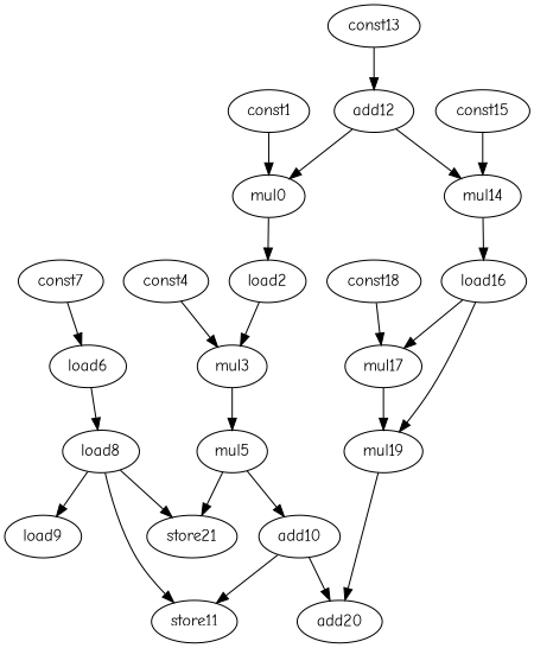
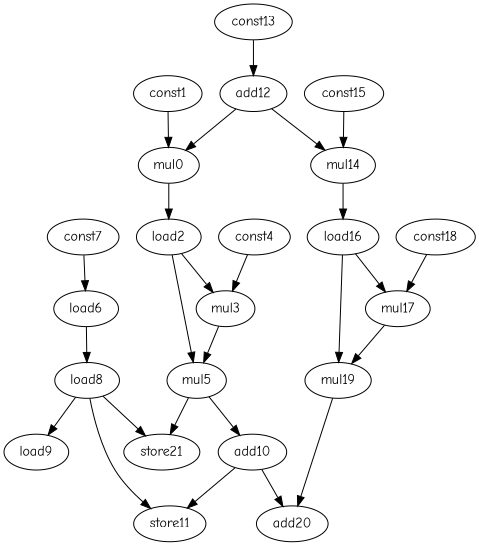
  digraph {
    fontname="Comic Neue"
    node [fontname="Comic Neue" opcode=mul]
    edge [fontname="Comic Neue" operand=0]
    load2 [opcode=load]
    mul0
    mul3
    mul5
    const1 [opcode=const]
    add10 [opcode=add]
    store21 [opcode=store]
    const4 [opcode=const]
    store11 [opcode=store]
    add20 [opcode=add]
    load6 [opcode=load]
    load8 [opcode=load]
    load9 [opcode=load]
    const7 [opcode=const]
    add12 [opcode=add]
    mul14
    load16 [opcode=load]
    const13 [opcode=const]
    mul17
    mul19
    const15 [opcode=const]
    const18 [opcode=const]
    load2 -> mul3
+   load2 -> mul5 [operand=1]
    mul0 -> load2
    mul3 -> mul5
    mul5 -> add10 [operand=1]
    mul5 -> store21
    const1 -> mul0
    add10 -> store11
    add10 -> add20 [operand=1]
    const4 -> mul3 [operand=1]
    load6 -> load8
    load8 -> store21 [operand=1]
    load8 -> store11 [operand=1]
    load8 -> load9
    const7 -> load6
    add12 -> mul0 [operand=1]
    add12 -> mul14 [operand=1]
    mul14 -> load16
    load16 -> mul17
    load16 -> mul19 [operand=1]
    const13 -> add12 [operand=1]
    mul17 -> mul19
    mul19 -> add20
    const15 -> mul14
    const18 -> mul17 [operand=1]
  }
